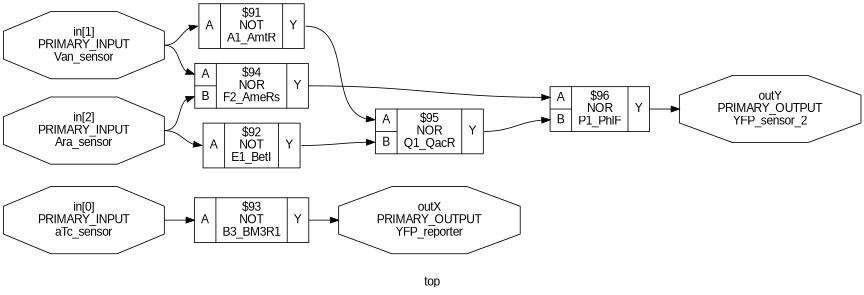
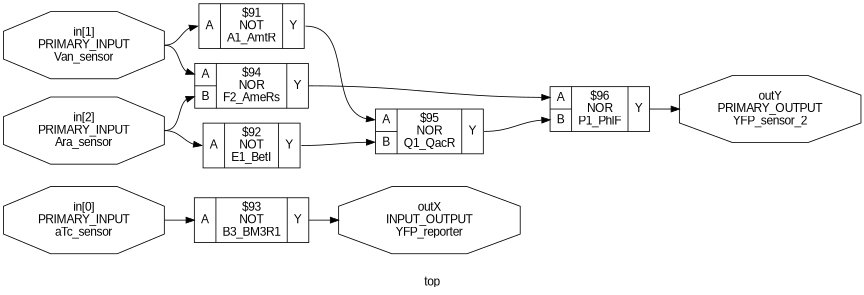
  digraph {
    fontname="Liberation Sans"
    label=top
    rankdir=LR
    remincross=true
    node [fontname="Liberation Sans" shape=record]
    edge [color=black fontcolor=black fontname="Liberation Sans" headport="p10:w" tailport="p11:e"]
    n1 [fontcolor=black label="in[0]\nPRIMARY_INPUT\naTc_sensor" shape=octagon]
    n2 [label="{{<p10> A}|$93\nNOT\nB3_BM3R1|{<p11> Y}}"]
-   n3 [fontcolor=black label="outX\nPRIMARY_OUTPUT\nYFP_reporter" shape=octagon]
+   n3 [fontcolor=black label="outX\nINPUT_OUTPUT\nYFP_reporter" shape=octagon]
    n4 [fontcolor=black label="in[1]\nPRIMARY_INPUT\nVan_sensor" shape=octagon]
    n5 [label="{{<p10> A}|$91\nNOT\nA1_AmtR|{<p11> Y}}"]
    n6 [label="{{<p10> A|<p15> B}|$94\nNOR\nF2_AmeRs|{<p11> Y}}"]
    n7 [label="{{<p10> A|<p15> B}|$95\nNOR\nQ1_QacR|{<p11> Y}}"]
    n8 [label="{{<p10> A|<p15> B}|$96\nNOR\nP1_PhlF|{<p11> Y}}"]
    n9 [fontcolor=black label="in[2]\nPRIMARY_INPUT\nAra_sensor" shape=octagon]
    n10 [label="{{<p10> A}|$92\nNOT\nE1_BetI|{<p11> Y}}"]
    n11 [fontcolor=black label="outY\nPRIMARY_OUTPUT\nYFP_sensor_2" shape=octagon]
    n1 -> n2 [tailport=e]
    n2 -> n3 [headport=w]
    n4 -> n5 [tailport=e]
    n4 -> n6 [tailport=e]
    n5 -> n7
    n6 -> n8
    n7 -> n8 [headport="p15:w"]
    n8 -> n11 [headport=w]
    n9 -> n6 [headport="p15:w" tailport=e]
    n9 -> n10 [tailport=e]
    n10 -> n7 [headport="p15:w"]
  }
